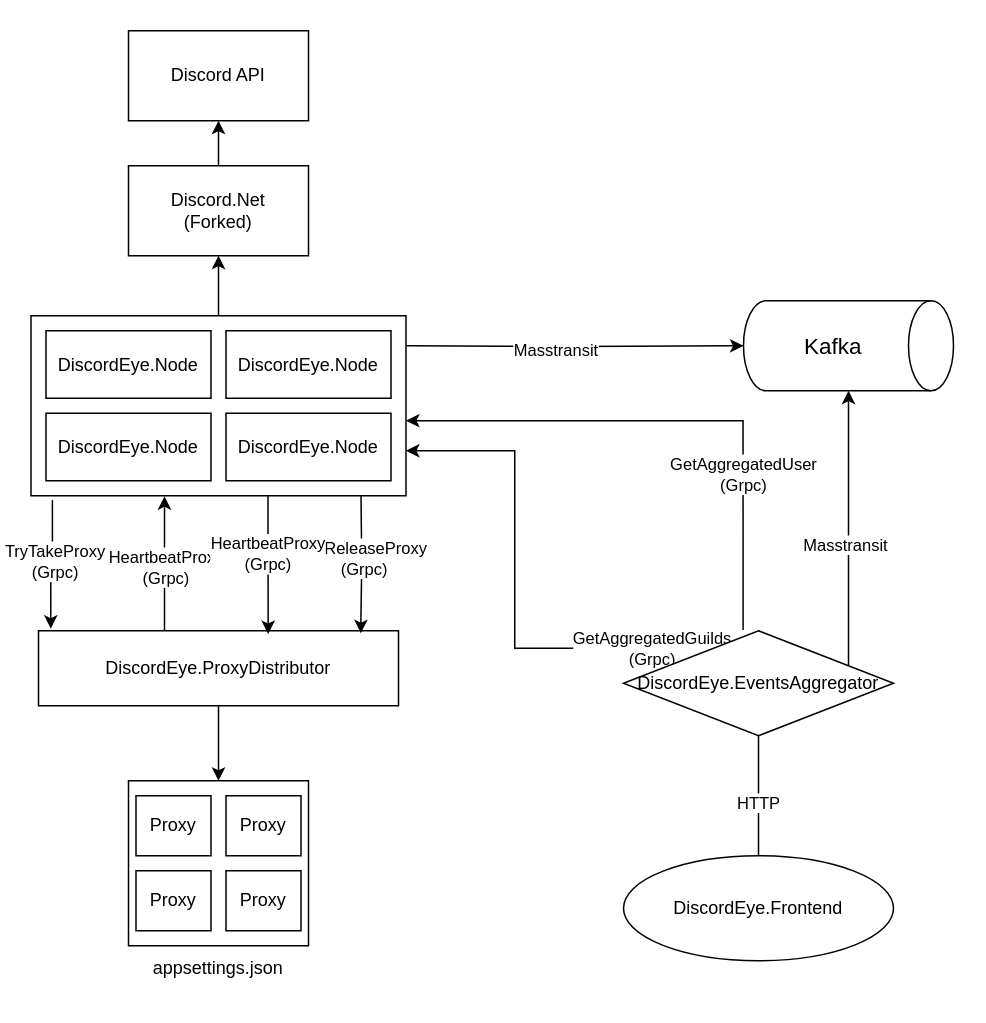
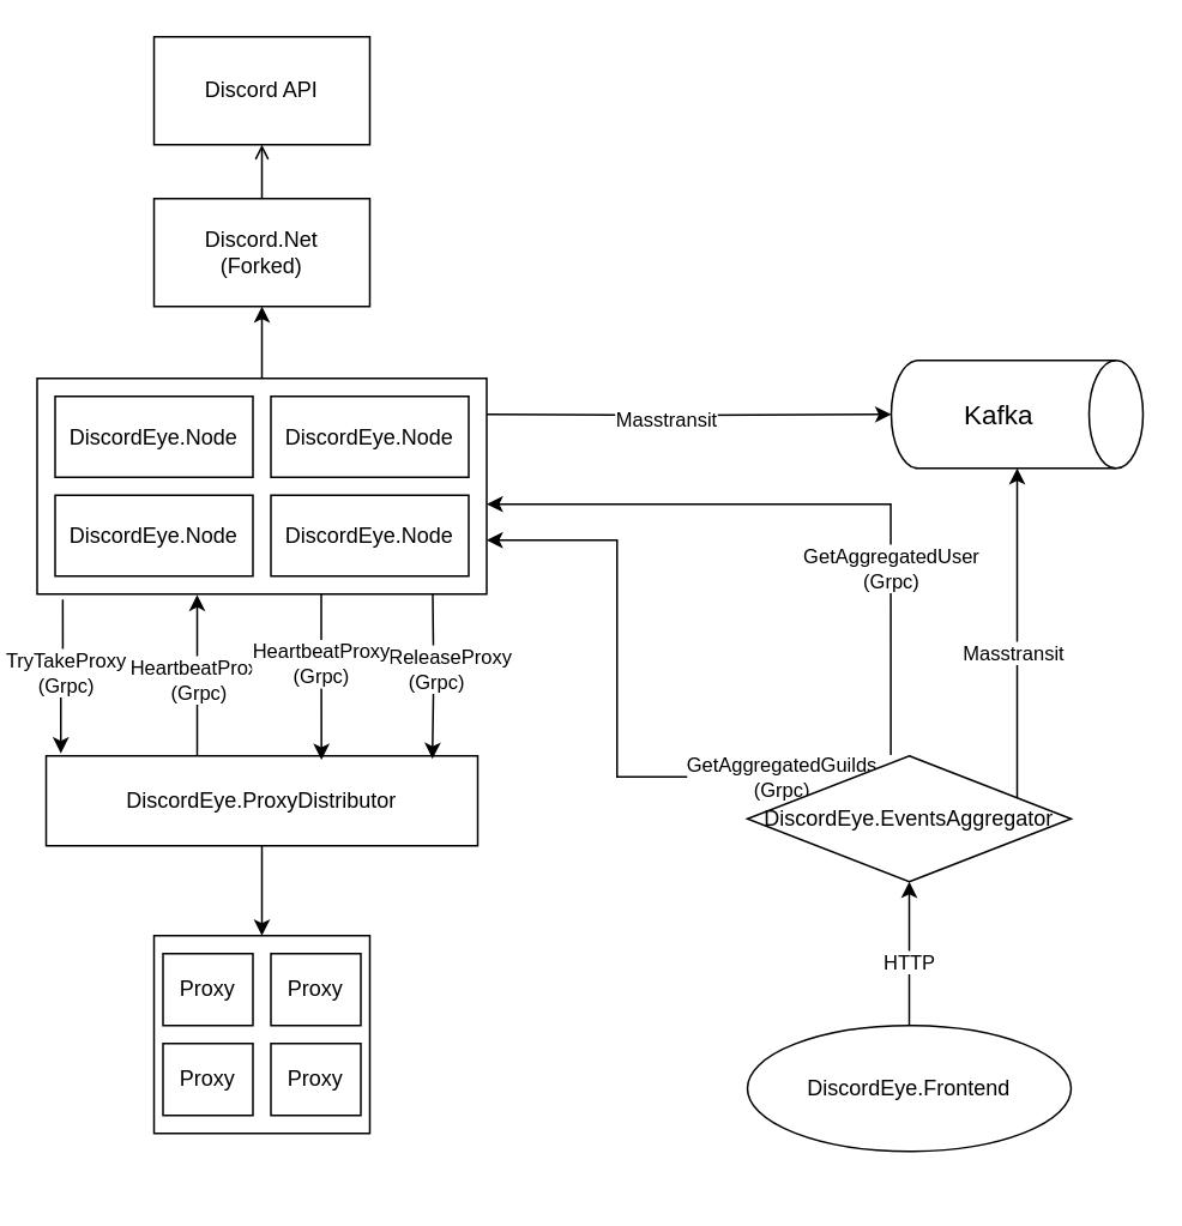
  <mxCell id="0" />
  <mxCell id="1" parent="0" />
  <mxCell id="2" value="Discord API" style="rounded=0;whiteSpace=wrap;html=1;" parent="1" vertex="1"><mxGeometry x="85" y="20" width="120" height="60" as="geometry" /></mxCell>
- <mxCell id="3" style="edgeStyle=orthogonalEdgeStyle;rounded=0;orthogonalLoop=1;jettySize=auto;html=1;" parent="1" source="4" target="2" edge="1"><mxGeometry relative="1" as="geometry" /></mxCell>
+ <mxCell id="3" style="edgeStyle=orthogonalEdgeStyle;rounded=0;orthogonalLoop=1;jettySize=auto;html=1;endArrow=open;" parent="1" source="4" target="2" edge="1"><mxGeometry relative="1" as="geometry" /></mxCell>
  <mxCell id="4" value="Discord.Net&lt;br&gt;(Forked)" style="rounded=0;whiteSpace=wrap;html=1;" parent="1" vertex="1"><mxGeometry x="85" y="110" width="120" height="60" as="geometry" /></mxCell>
  <mxCell id="5" value="" style="group" parent="1" vertex="1" connectable="0"><mxGeometry x="495" y="200" width="140" height="60" as="geometry" /></mxCell>
  <mxCell id="6" value="" style="shape=cylinder3;whiteSpace=wrap;html=1;boundedLbl=1;backgroundOutline=1;size=15;rotation=90;" parent="5" vertex="1"><mxGeometry x="40" y="-40" width="60" height="140" as="geometry" /></mxCell>
  <mxCell id="7" value="&lt;font style=&quot;font-size: 15px;&quot;&gt;Kafka&lt;/font&gt;" style="text;html=1;align=center;verticalAlign=middle;whiteSpace=wrap;rounded=0;" parent="5" vertex="1"><mxGeometry x="30" y="15" width="60" height="30" as="geometry" /></mxCell>
  <mxCell id="8" style="edgeStyle=orthogonalEdgeStyle;rounded=0;orthogonalLoop=1;jettySize=auto;html=1;" parent="1" source="14" target="6" edge="1"><mxGeometry relative="1" as="geometry"><Array as="points"><mxPoint x="565" y="360" /><mxPoint x="565" y="360" /></Array></mxGeometry></mxCell>
  <mxCell id="9" value="Masstransit" style="edgeLabel;html=1;align=center;verticalAlign=middle;resizable=0;points=[];" parent="8" vertex="1" connectable="0"><mxGeometry x="-0.111" y="3" relative="1" as="geometry"><mxPoint as="offset" /></mxGeometry></mxCell>
  <mxCell id="10" style="edgeStyle=orthogonalEdgeStyle;rounded=0;orthogonalLoop=1;jettySize=auto;html=1;exitX=0.443;exitY=-0.008;exitDx=0;exitDy=0;entryX=1;entryY=0.583;entryDx=0;entryDy=0;entryPerimeter=0;exitPerimeter=0;" parent="1" source="14" target="16" edge="1"><mxGeometry relative="1" as="geometry"><Array as="points"><mxPoint x="495" y="419" /><mxPoint x="495" y="280" /></Array></mxGeometry></mxCell>
  <mxCell id="11" value="GetAggregatedUser&lt;br&gt;(Grpc)" style="edgeLabel;html=1;align=center;verticalAlign=middle;resizable=0;points=[];" parent="10" vertex="1" connectable="0"><mxGeometry x="-0.712" y="1" relative="1" as="geometry"><mxPoint x="1" y="-52" as="offset" /></mxGeometry></mxCell>
  <mxCell id="12" style="edgeStyle=orthogonalEdgeStyle;rounded=0;orthogonalLoop=1;jettySize=auto;html=1;exitX=0.25;exitY=0;exitDx=0;exitDy=0;entryX=1;entryY=0.75;entryDx=0;entryDy=0;" parent="1" source="14" target="16" edge="1"><mxGeometry relative="1" as="geometry" /></mxCell>
  <mxCell id="13" value="GetAggregatedGuilds&lt;br&gt;(Grpc)" style="edgeLabel;html=1;align=center;verticalAlign=middle;resizable=0;points=[];" parent="12" vertex="1" connectable="0"><mxGeometry x="-0.748" relative="1" as="geometry"><mxPoint as="offset" /></mxGeometry></mxCell>
  <mxCell id="14" value="DiscordEye.EventsAggregator" style="rhombus;whiteSpace=wrap;html=1;" parent="1" vertex="1"><mxGeometry x="415" y="420" width="180" height="70" as="geometry" /></mxCell>
  <mxCell id="15" value="" style="group" parent="1" vertex="1" connectable="0"><mxGeometry x="20" y="210" width="250" height="120" as="geometry" /></mxCell>
  <mxCell id="16" value="" style="rounded=0;whiteSpace=wrap;html=1;" parent="15" vertex="1"><mxGeometry width="250" height="120" as="geometry" /></mxCell>
  <mxCell id="17" value="" style="group" parent="15" vertex="1" connectable="0"><mxGeometry x="10" y="10" width="230" height="100" as="geometry" /></mxCell>
  <mxCell id="18" value="DiscordEye.Node" style="rounded=0;whiteSpace=wrap;html=1;" parent="17" vertex="1"><mxGeometry width="110" height="45" as="geometry" /></mxCell>
  <mxCell id="19" value="DiscordEye.Node" style="rounded=0;whiteSpace=wrap;html=1;" parent="17" vertex="1"><mxGeometry x="120" width="110" height="45" as="geometry" /></mxCell>
  <mxCell id="20" value="DiscordEye.Node" style="rounded=0;whiteSpace=wrap;html=1;" parent="17" vertex="1"><mxGeometry y="55" width="110" height="45" as="geometry" /></mxCell>
  <mxCell id="21" value="DiscordEye.Node" style="rounded=0;whiteSpace=wrap;html=1;" parent="17" vertex="1"><mxGeometry x="120" y="55" width="110" height="45" as="geometry" /></mxCell>
  <mxCell id="22" style="edgeStyle=orthogonalEdgeStyle;rounded=0;orthogonalLoop=1;jettySize=auto;html=1;" parent="1" source="25" target="39" edge="1"><mxGeometry relative="1" as="geometry" /></mxCell>
  <mxCell id="23" style="edgeStyle=orthogonalEdgeStyle;rounded=0;orthogonalLoop=1;jettySize=auto;html=1;entryX=0.356;entryY=1.003;entryDx=0;entryDy=0;entryPerimeter=0;exitX=0.35;exitY=0.003;exitDx=0;exitDy=0;exitPerimeter=0;" parent="1" source="25" target="16" edge="1"><mxGeometry relative="1" as="geometry" /></mxCell>
  <mxCell id="24" value="HeartbeatProxy&lt;br&gt;(Grpc)" style="edgeLabel;html=1;align=center;verticalAlign=middle;resizable=0;points=[];" parent="23" vertex="1" connectable="0"><mxGeometry x="-0.038" relative="1" as="geometry"><mxPoint as="offset" /></mxGeometry></mxCell>
  <mxCell id="25" value="DiscordEye.ProxyDistributor" style="rounded=0;whiteSpace=wrap;html=1;" parent="1" vertex="1"><mxGeometry x="25" y="420" width="240" height="50" as="geometry" /></mxCell>
  <mxCell id="26" style="edgeStyle=orthogonalEdgeStyle;rounded=0;orthogonalLoop=1;jettySize=auto;html=1;exitX=0.057;exitY=1.025;exitDx=0;exitDy=0;entryX=0.034;entryY=-0.028;entryDx=0;entryDy=0;entryPerimeter=0;exitPerimeter=0;" parent="1" source="16" target="25" edge="1"><mxGeometry relative="1" as="geometry" /></mxCell>
  <mxCell id="27" value="TryTakeProxy&lt;br&gt;(Grpc)" style="edgeLabel;html=1;align=center;verticalAlign=middle;resizable=0;points=[];" parent="26" vertex="1" connectable="0"><mxGeometry x="-0.05" y="1" relative="1" as="geometry"><mxPoint as="offset" /></mxGeometry></mxCell>
  <mxCell id="28" style="edgeStyle=orthogonalEdgeStyle;rounded=0;orthogonalLoop=1;jettySize=auto;html=1;entryX=0.895;entryY=0.032;entryDx=0;entryDy=0;entryPerimeter=0;" parent="1" target="25" edge="1"><mxGeometry relative="1" as="geometry"><mxPoint x="240" y="330" as="sourcePoint" /></mxGeometry></mxCell>
  <mxCell id="29" value="TryReleaseProxy&lt;br&gt;(Grpc)" style="edgeLabel;html=1;align=center;verticalAlign=middle;resizable=0;points=[];" parent="28" vertex="1" connectable="0"><mxGeometry x="-0.081" y="1" relative="1" as="geometry"><mxPoint as="offset" /></mxGeometry></mxCell>
  <mxCell id="30" style="edgeStyle=orthogonalEdgeStyle;rounded=0;orthogonalLoop=1;jettySize=auto;html=1;entryX=0.5;entryY=1;entryDx=0;entryDy=0;" parent="1" source="16" target="4" edge="1"><mxGeometry relative="1" as="geometry" /></mxCell>
  <mxCell id="31" style="edgeStyle=orthogonalEdgeStyle;rounded=0;orthogonalLoop=1;jettySize=auto;html=1;" parent="1" target="6" edge="1"><mxGeometry relative="1" as="geometry"><mxPoint x="270" y="230" as="sourcePoint" /></mxGeometry></mxCell>
  <mxCell id="32" value="Masstransit" style="edgeLabel;html=1;align=center;verticalAlign=middle;resizable=0;points=[];" parent="31" vertex="1" connectable="0"><mxGeometry x="-0.111" y="-2" relative="1" as="geometry"><mxPoint as="offset" /></mxGeometry></mxCell>
- <mxCell id="33" style="edgeStyle=orthogonalEdgeStyle;rounded=0;orthogonalLoop=1;jettySize=auto;html=1;entryX=0.5;entryY=1;entryDx=0;entryDy=0;endArrow=none;" parent="1" source="35" target="14" edge="1"><mxGeometry relative="1" as="geometry" /></mxCell>
+ <mxCell id="33" style="edgeStyle=orthogonalEdgeStyle;rounded=0;orthogonalLoop=1;jettySize=auto;html=1;entryX=0.5;entryY=1;entryDx=0;entryDy=0;" parent="1" source="35" target="14" edge="1"><mxGeometry relative="1" as="geometry" /></mxCell>
  <mxCell id="34" value="HTTP" style="edgeLabel;html=1;align=center;verticalAlign=middle;resizable=0;points=[];" parent="33" vertex="1" connectable="0"><mxGeometry x="-0.1" y="1" relative="1" as="geometry"><mxPoint as="offset" /></mxGeometry></mxCell>
  <mxCell id="35" value="DiscordEye.Frontend" style="ellipse;whiteSpace=wrap;html=1;" parent="1" vertex="1"><mxGeometry x="415" y="570" width="180" height="70" as="geometry" /></mxCell>
  <mxCell id="36" value="" style="group" parent="1" vertex="1" connectable="0"><mxGeometry x="85" y="490" width="120" height="170" as="geometry" /></mxCell>
  <mxCell id="37" value="" style="group" parent="36" vertex="1" connectable="0"><mxGeometry width="120" height="140" as="geometry" /></mxCell>
  <mxCell id="38" value="" style="group" parent="37" vertex="1" connectable="0"><mxGeometry y="30" width="120" height="110" as="geometry" /></mxCell>
  <mxCell id="39" value="" style="rounded=0;whiteSpace=wrap;html=1;" parent="38" vertex="1"><mxGeometry width="120" height="110" as="geometry" /></mxCell>
  <mxCell id="40" value="Proxy" style="rounded=0;whiteSpace=wrap;html=1;" parent="38" vertex="1"><mxGeometry x="5" y="10" width="50" height="40" as="geometry" /></mxCell>
  <mxCell id="41" value="Proxy" style="rounded=0;whiteSpace=wrap;html=1;" parent="38" vertex="1"><mxGeometry x="5" y="60" width="50" height="40" as="geometry" /></mxCell>
  <mxCell id="42" value="Proxy" style="rounded=0;whiteSpace=wrap;html=1;" parent="38" vertex="1"><mxGeometry x="65" y="10" width="50" height="40" as="geometry" /></mxCell>
  <mxCell id="43" value="Proxy" style="rounded=0;whiteSpace=wrap;html=1;" parent="38" vertex="1"><mxGeometry x="65" y="60" width="50" height="40" as="geometry" /></mxCell>
- <mxCell id="44" value="appsettings.json" style="text;html=1;align=center;verticalAlign=middle;whiteSpace=wrap;rounded=0;" parent="36" vertex="1"><mxGeometry x="15" y="140" width="90" height="30" as="geometry" /></mxCell>
  <mxCell id="45" style="edgeStyle=orthogonalEdgeStyle;rounded=0;orthogonalLoop=1;jettySize=auto;html=1;entryX=0.638;entryY=0.044;entryDx=0;entryDy=0;entryPerimeter=0;" edge="1" parent="1" source="16" target="25"><mxGeometry relative="1" as="geometry"><Array as="points"><mxPoint x="178" y="350" /><mxPoint x="178" y="350" /></Array></mxGeometry></mxCell>
  <mxCell id="46" value="HeartbeatProxy&lt;br&gt;(Grpc)" style="edgeLabel;html=1;align=center;verticalAlign=middle;resizable=0;points=[];" vertex="1" connectable="0" parent="45"><mxGeometry x="-0.171" y="-1" relative="1" as="geometry"><mxPoint as="offset" /></mxGeometry></mxCell>
